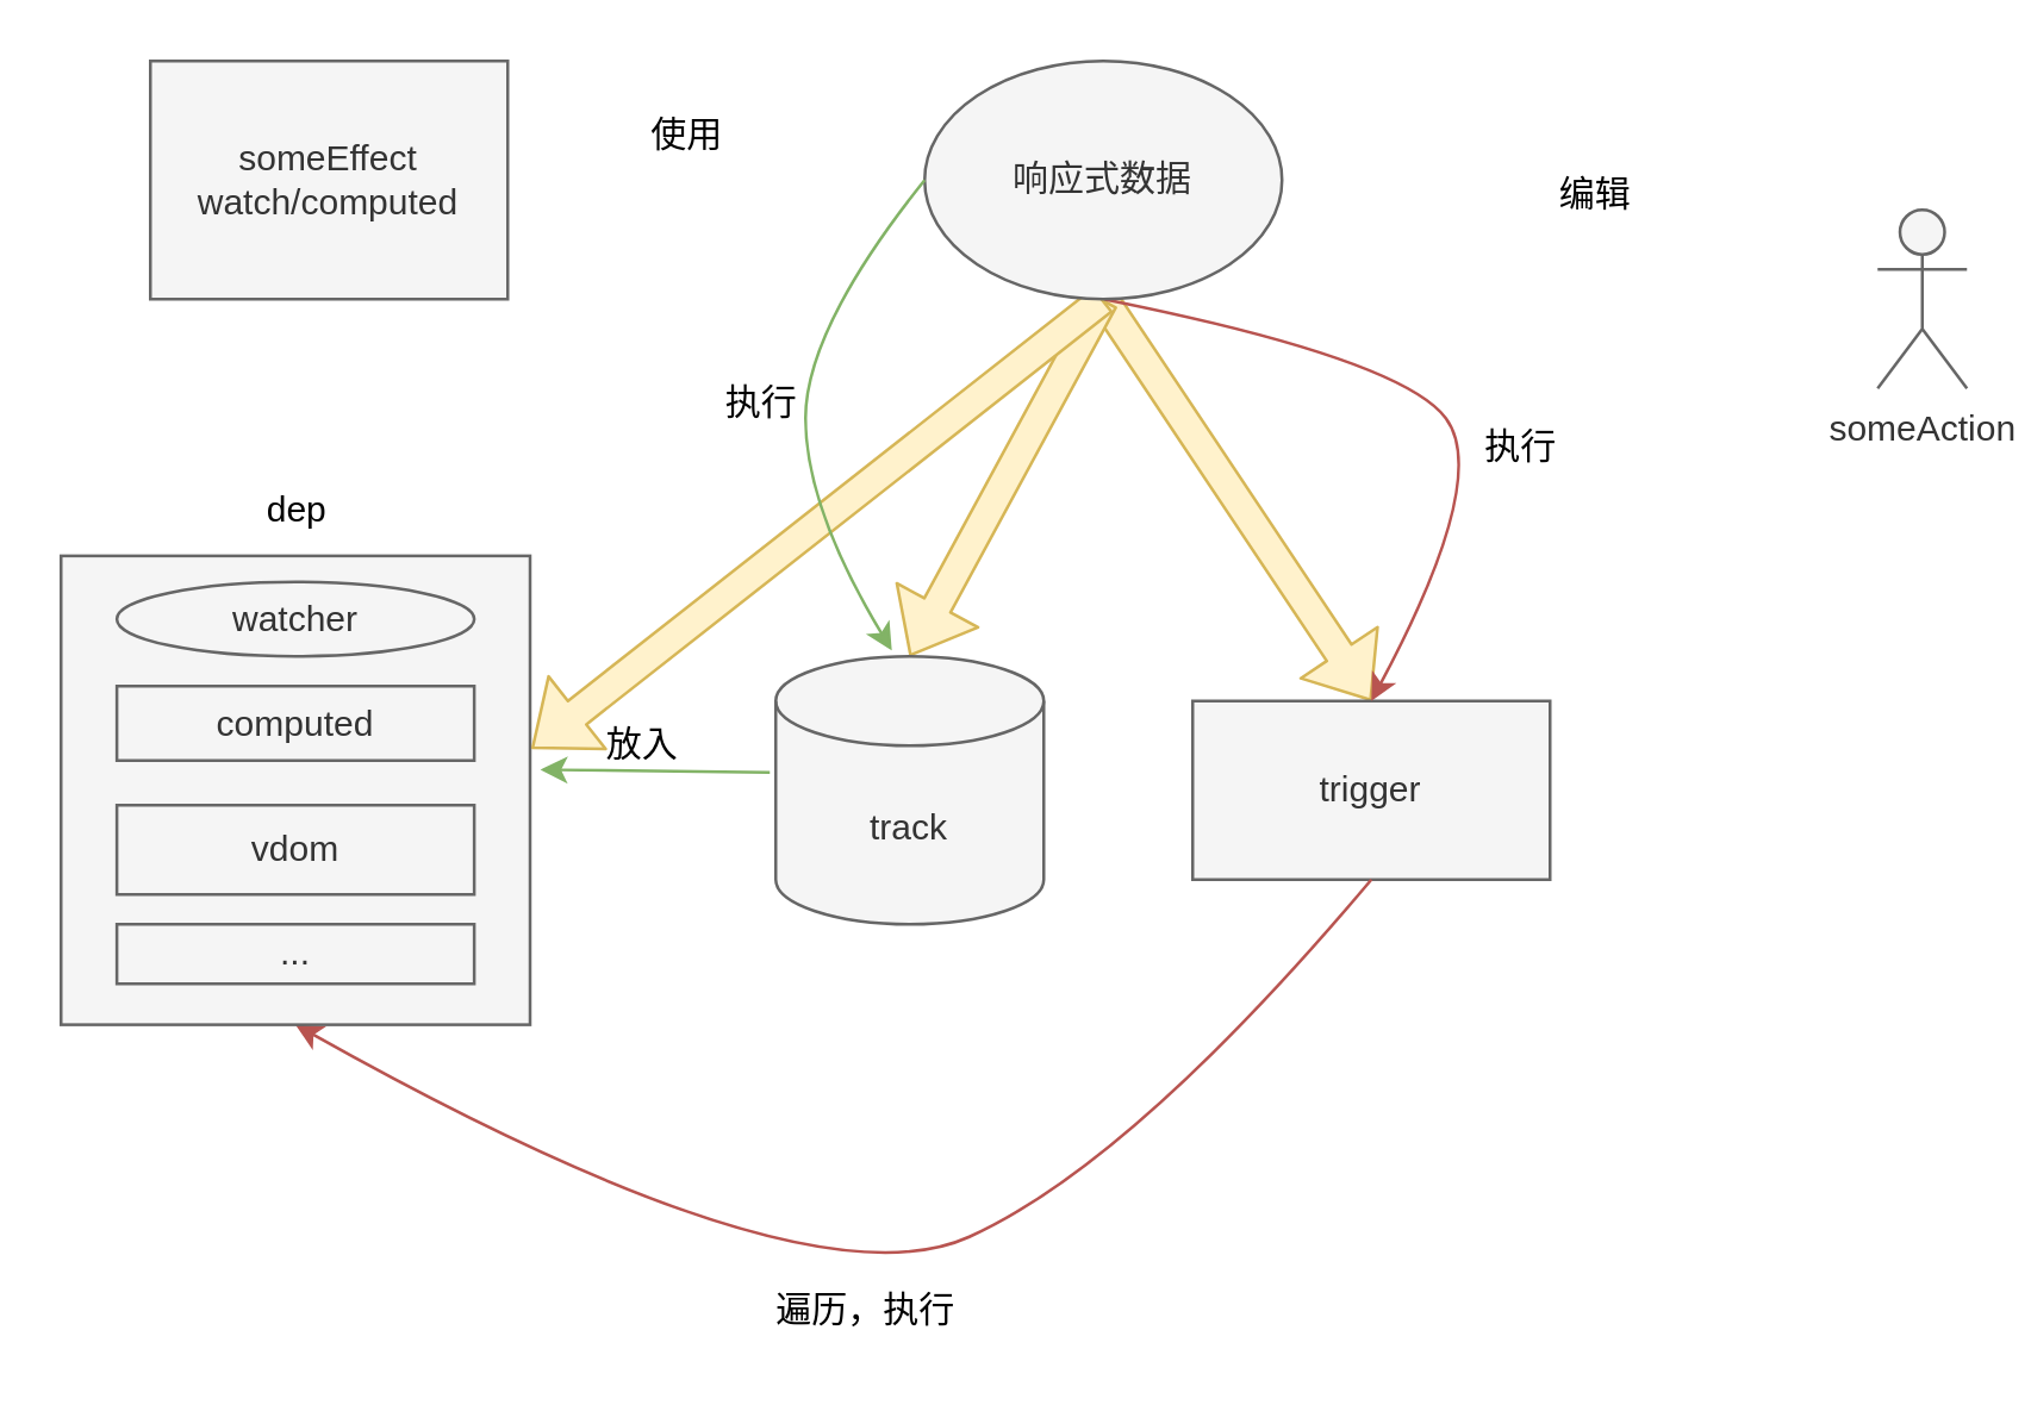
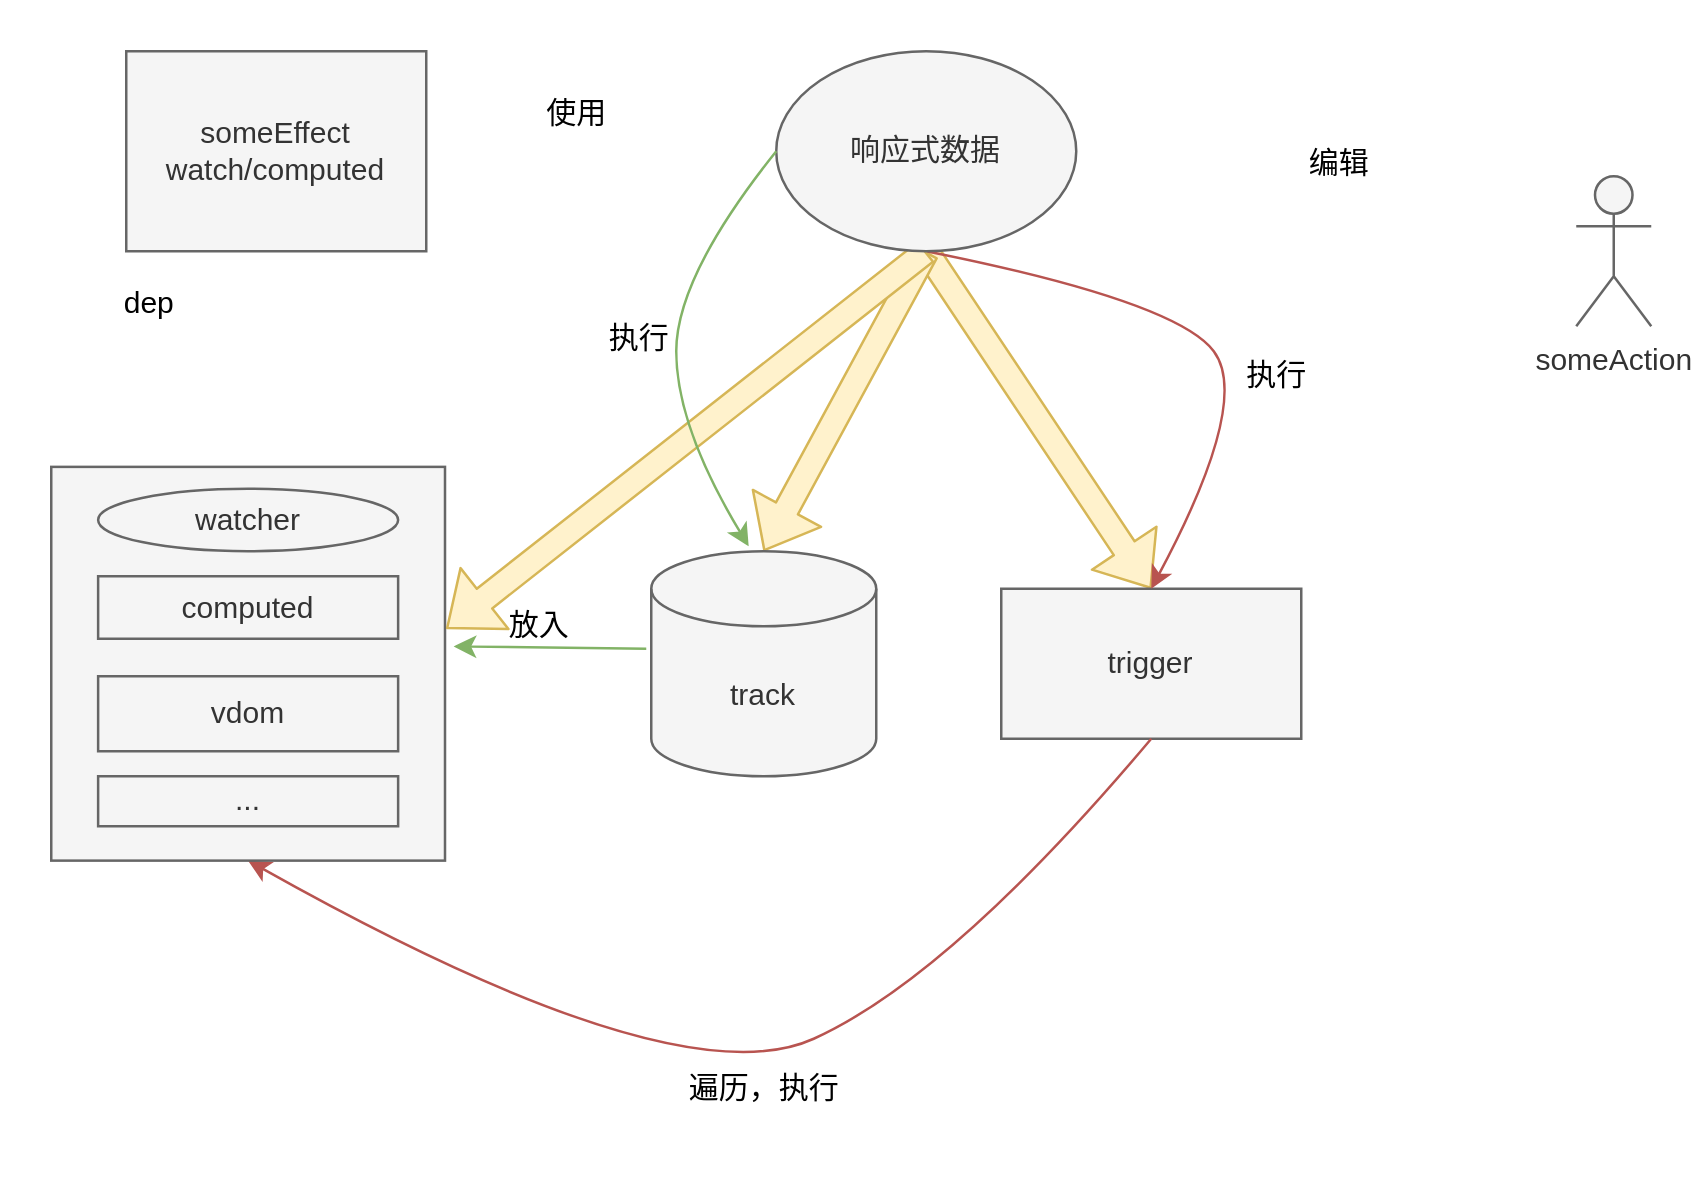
  <mxCell id="0" />
  <mxCell id="1" parent="0" />
  <mxCell id="2" value="someAction" style="shape=umlActor;verticalLabelPosition=bottom;verticalAlign=top;html=1;outlineConnect=0;fillColor=#f5f5f5;fontColor=#333333;strokeColor=#666666;" vertex="1" parent="1"><mxGeometry x="630" y="70" width="30" height="60" as="geometry" /></mxCell>
  <mxCell id="3" value="&lt;font color=&quot;#000000&quot;&gt;编辑&lt;/font&gt;" style="text;html=1;align=center;verticalAlign=middle;resizable=0;points=[];autosize=1;strokeColor=none;fillColor=none;" vertex="1" parent="1"><mxGeometry x="510" y="50" width="50" height="30" as="geometry" /></mxCell>
  <mxCell id="4" value="" style="shape=flexArrow;endArrow=classic;html=1;strokeColor=#d6b656;fontColor=#000000;exitX=0.5;exitY=1;exitDx=0;exitDy=0;entryX=0.5;entryY=0;entryDx=0;entryDy=0;fillColor=#fff2cc;" edge="1" parent="1" source="24" target="5"><mxGeometry width="50" height="50" relative="1" as="geometry"><mxPoint x="400" y="200" as="sourcePoint" /><mxPoint x="450" y="150" as="targetPoint" /></mxGeometry></mxCell>
  <mxCell id="5" value="trigger" style="rounded=0;whiteSpace=wrap;html=1;fillColor=#f5f5f5;fontColor=#333333;strokeColor=#666666;" vertex="1" parent="1"><mxGeometry x="400" y="235" width="120" height="60" as="geometry" /></mxCell>
  <mxCell id="6" value="" style="shape=flexArrow;endArrow=classic;html=1;strokeColor=#d6b656;fontColor=#000000;exitX=0.5;exitY=1;exitDx=0;exitDy=0;entryX=0.5;entryY=0;entryDx=0;entryDy=0;fillColor=#fff2cc;entryPerimeter=0;" edge="1" parent="1" source="24" target="7"><mxGeometry width="50" height="50" relative="1" as="geometry"><mxPoint x="380" y="110" as="sourcePoint" /><mxPoint x="480" y="185" as="targetPoint" /></mxGeometry></mxCell>
  <mxCell id="7" value="track" style="shape=cylinder3;whiteSpace=wrap;html=1;boundedLbl=1;backgroundOutline=1;size=15;fillColor=#f5f5f5;fontColor=#333333;strokeColor=#666666;" vertex="1" parent="1"><mxGeometry x="260" y="220" width="90" height="90" as="geometry" /></mxCell>
  <mxCell id="8" value="" style="curved=1;endArrow=classic;html=1;strokeColor=#b85450;fontColor=#000000;exitX=0.5;exitY=1;exitDx=0;exitDy=0;entryX=0.5;entryY=0;entryDx=0;entryDy=0;fillColor=#f8cecc;" edge="1" parent="1" source="24" target="5"><mxGeometry width="50" height="50" relative="1" as="geometry"><mxPoint x="400" y="200" as="sourcePoint" /><mxPoint x="440" y="230" as="targetPoint" /><Array as="points"><mxPoint x="470" y="120" /><mxPoint x="500" y="160" /></Array></mxGeometry></mxCell>
  <mxCell id="9" value="执行" style="text;html=1;align=center;verticalAlign=middle;resizable=0;points=[];autosize=1;strokeColor=none;fillColor=none;fontColor=#000000;" vertex="1" parent="1"><mxGeometry x="485" y="135" width="50" height="30" as="geometry" /></mxCell>
  <mxCell id="10" value="" style="curved=1;endArrow=classic;html=1;strokeColor=#b85450;fontColor=#000000;exitX=0.5;exitY=1;exitDx=0;exitDy=0;fillColor=#f8cecc;entryX=0.5;entryY=1;entryDx=0;entryDy=0;" edge="1" parent="1" source="5" target="12"><mxGeometry width="50" height="50" relative="1" as="geometry"><mxPoint x="330" y="390" as="sourcePoint" /><mxPoint x="305" y="320" as="targetPoint" /><Array as="points"><mxPoint x="380" y="390" /><mxPoint x="270" y="440" /></Array></mxGeometry></mxCell>
- <mxCell id="11" value="遍历，执行" style="text;html=1;align=center;verticalAlign=middle;resizable=0;points=[];autosize=1;strokeColor=none;fillColor=none;fontColor=#000000;" vertex="1" parent="1"><mxGeometry x="250" y="425" width="80" height="30" as="geometry" /></mxCell>
+ <mxCell id="11" value="遍历，执行" style="text;html=1;align=center;verticalAlign=middle;resizable=0;points=[];autosize=1;strokeColor=none;fillColor=none;fontColor=#000000;" vertex="1" parent="1"><mxGeometry x="265" y="420" width="80" height="30" as="geometry" /></mxCell>
  <mxCell id="12" value="" style="whiteSpace=wrap;html=1;aspect=fixed;fontColor=#333333;fillColor=#f5f5f5;strokeColor=#666666;" vertex="1" parent="1"><mxGeometry x="20" y="186.25" width="157.5" height="157.5" as="geometry" /></mxCell>
  <mxCell id="13" value="watcher" style="ellipse;whiteSpace=wrap;html=1;fontColor=#333333;fillColor=#f5f5f5;strokeColor=#666666;" vertex="1" parent="1"><mxGeometry x="38.75" y="195" width="120" height="25" as="geometry" /></mxCell>
  <mxCell id="14" value="computed" style="rounded=0;whiteSpace=wrap;html=1;fontColor=#333333;fillColor=#f5f5f5;strokeColor=#666666;" vertex="1" parent="1"><mxGeometry x="38.75" y="230" width="120" height="25" as="geometry" /></mxCell>
  <mxCell id="15" value="vdom" style="rounded=0;whiteSpace=wrap;html=1;fontColor=#333333;fillColor=#f5f5f5;strokeColor=#666666;" vertex="1" parent="1"><mxGeometry x="38.75" y="270" width="120" height="30" as="geometry" /></mxCell>
  <mxCell id="16" value="..." style="rounded=0;whiteSpace=wrap;html=1;fontColor=#333333;fillColor=#f5f5f5;strokeColor=#666666;" vertex="1" parent="1"><mxGeometry x="38.75" y="310" width="120" height="20" as="geometry" /></mxCell>
- <mxCell id="17" value="dep" style="text;html=1;align=center;verticalAlign=middle;resizable=0;points=[];autosize=1;strokeColor=none;fillColor=none;fontColor=#000000;" vertex="1" parent="1"><mxGeometry x="78.75" y="156.25" width="40" height="30" as="geometry" /></mxCell>
+ <mxCell id="17" value="dep" style="text;html=1;align=center;verticalAlign=middle;resizable=0;points=[];autosize=1;strokeColor=none;fillColor=none;fontColor=#000000;" vertex="1" parent="1"><mxGeometry x="38.75" y="106.25" width="40" height="30" as="geometry" /></mxCell>
  <mxCell id="18" value="someEffect&lt;br&gt;watch/computed" style="whiteSpace=wrap;html=1;fontColor=#333333;fillColor=#f5f5f5;strokeColor=#666666;rounded=0;" vertex="1" parent="1"><mxGeometry x="50" y="20" width="120" height="80" as="geometry" /></mxCell>
  <mxCell id="19" value="使用" style="text;html=1;align=center;verticalAlign=middle;resizable=0;points=[];autosize=1;strokeColor=none;fillColor=none;fontColor=#000000;" vertex="1" parent="1"><mxGeometry x="205" y="30" width="50" height="30" as="geometry" /></mxCell>
  <mxCell id="20" value="执行" style="text;html=1;align=center;verticalAlign=middle;resizable=0;points=[];autosize=1;strokeColor=none;fillColor=none;fontColor=#000000;" vertex="1" parent="1"><mxGeometry x="230" y="120" width="50" height="30" as="geometry" /></mxCell>
  <mxCell id="21" value="" style="endArrow=classic;html=1;strokeColor=#82b366;fontColor=#000000;entryX=1.022;entryY=0.456;entryDx=0;entryDy=0;entryPerimeter=0;fillColor=#d5e8d4;" edge="1" parent="1" target="12"><mxGeometry width="50" height="50" relative="1" as="geometry"><mxPoint x="258" y="259" as="sourcePoint" /><mxPoint x="450" y="150" as="targetPoint" /></mxGeometry></mxCell>
  <mxCell id="22" value="放入" style="text;html=1;align=center;verticalAlign=middle;resizable=0;points=[];autosize=1;strokeColor=none;fillColor=none;fontColor=#000000;" vertex="1" parent="1"><mxGeometry x="190" y="235" width="50" height="30" as="geometry" /></mxCell>
  <mxCell id="23" value="" style="shape=flexArrow;endArrow=classic;html=1;strokeColor=#d6b656;fontColor=#000000;exitX=0.5;exitY=1;exitDx=0;exitDy=0;entryX=1.003;entryY=0.411;entryDx=0;entryDy=0;fillColor=#fff2cc;entryPerimeter=0;" edge="1" parent="1" source="24" target="12"><mxGeometry width="50" height="50" relative="1" as="geometry"><mxPoint x="365" y="100" as="sourcePoint" /><mxPoint x="300" y="220" as="targetPoint" /></mxGeometry></mxCell>
  <mxCell id="24" value="响应式数据" style="ellipse;whiteSpace=wrap;html=1;fillColor=#f5f5f5;fontColor=#333333;strokeColor=#666666;" vertex="1" parent="1"><mxGeometry x="310" y="20" width="120" height="80" as="geometry" /></mxCell>
  <mxCell id="25" value="" style="curved=1;endArrow=classic;html=1;strokeColor=#82b366;fontColor=#000000;entryX=0.433;entryY=-0.022;entryDx=0;entryDy=0;entryPerimeter=0;exitX=0;exitY=0.5;exitDx=0;exitDy=0;fillColor=#d5e8d4;" edge="1" parent="1" source="24" target="7"><mxGeometry width="50" height="50" relative="1" as="geometry"><mxPoint x="400" y="200" as="sourcePoint" /><mxPoint x="450" y="150" as="targetPoint" /><Array as="points"><mxPoint x="270" y="110" /><mxPoint x="270" y="170" /></Array></mxGeometry></mxCell>
